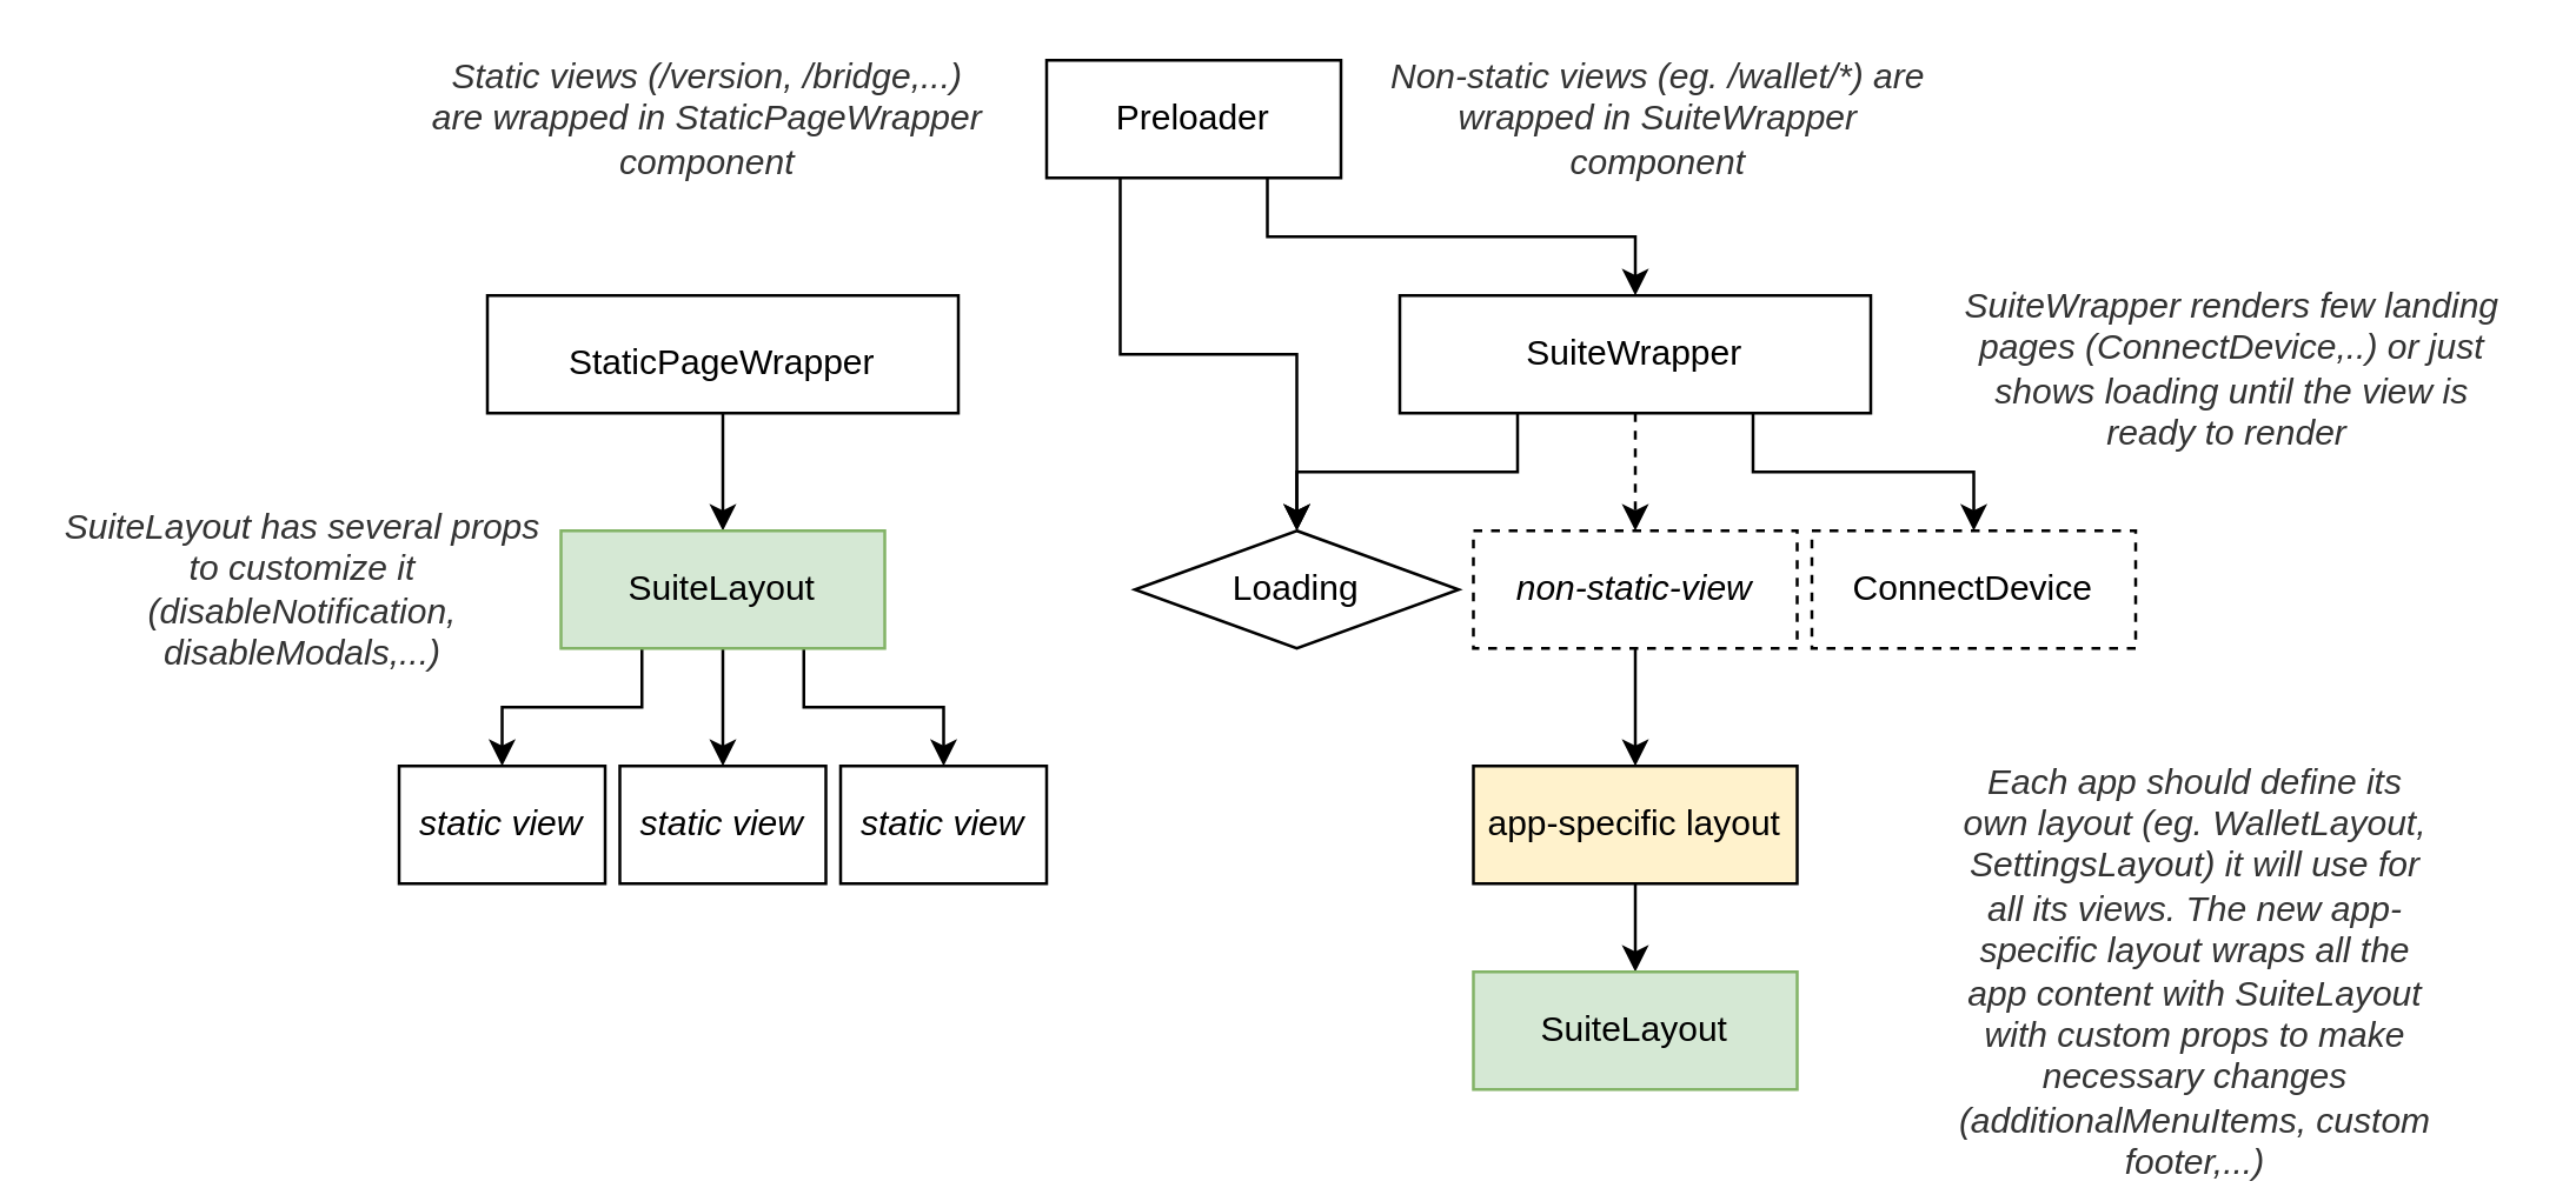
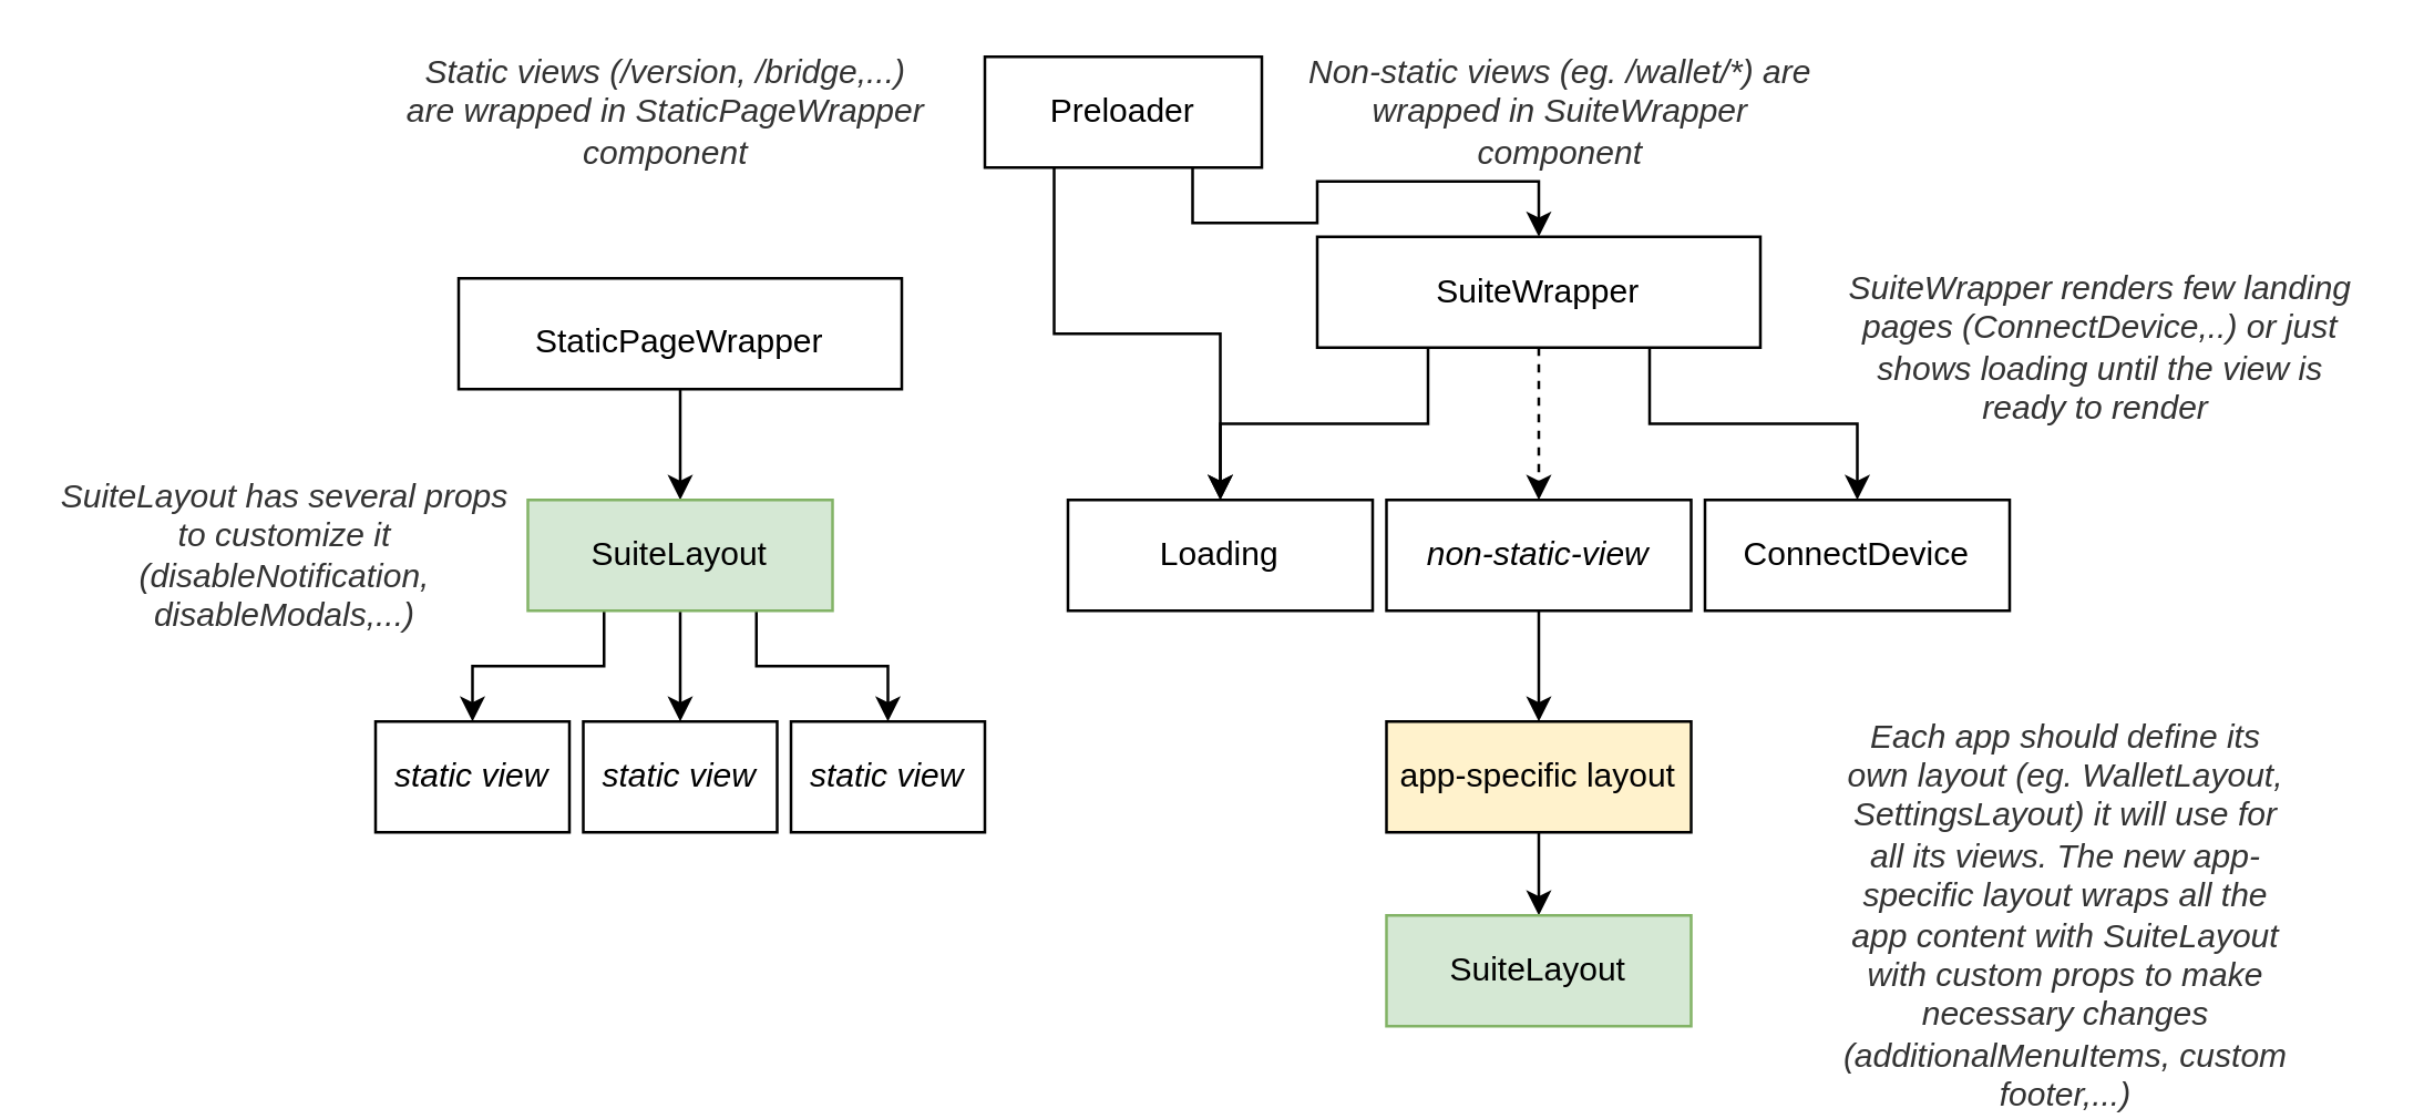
  <mxCell id="0" />
  <mxCell id="1" parent="0" />
  <mxCell id="2" style="edgeStyle=orthogonalEdgeStyle;rounded=0;orthogonalLoop=1;jettySize=auto;html=1;exitX=0.25;exitY=1;exitDx=0;exitDy=0;" edge="1" parent="1" source="4" target="21"><mxGeometry relative="1" as="geometry" /></mxCell>
  <mxCell id="3" style="edgeStyle=orthogonalEdgeStyle;rounded=0;orthogonalLoop=1;jettySize=auto;html=1;exitX=0.75;exitY=1;exitDx=0;exitDy=0;" edge="1" parent="1" source="4" target="19"><mxGeometry relative="1" as="geometry" /></mxCell>
  <mxCell id="4" value="Preloader" style="rounded=0;whiteSpace=wrap;html=1;" vertex="1" parent="1"><mxGeometry x="355" y="20" width="100" height="40" as="geometry" /></mxCell>
  <mxCell id="5" style="edgeStyle=orthogonalEdgeStyle;rounded=0;orthogonalLoop=1;jettySize=auto;html=1;exitX=0.5;exitY=1;exitDx=0;exitDy=0;entryX=0.5;entryY=0;entryDx=0;entryDy=0;" edge="1" parent="1" source="6" target="10"><mxGeometry relative="1" as="geometry" /></mxCell>
  <mxCell id="6" value="&lt;br&gt;&lt;br&gt;&lt;br&gt;&lt;br&gt;&lt;br&gt;StaticPageWrapper&lt;br&gt;&lt;br&gt;&lt;br&gt;&lt;p class=&quot;p1&quot;&gt;&lt;br&gt;&lt;/p&gt;" style="rounded=0;whiteSpace=wrap;html=1;" vertex="1" parent="1"><mxGeometry x="165" y="100" width="160" height="40" as="geometry" /></mxCell>
  <mxCell id="7" style="edgeStyle=orthogonalEdgeStyle;rounded=0;orthogonalLoop=1;jettySize=auto;html=1;exitX=0.5;exitY=1;exitDx=0;exitDy=0;entryX=0.5;entryY=0;entryDx=0;entryDy=0;" edge="1" parent="1" source="10" target="11"><mxGeometry relative="1" as="geometry"><mxPoint x="245" y="270" as="targetPoint" /></mxGeometry></mxCell>
  <mxCell id="8" style="edgeStyle=orthogonalEdgeStyle;rounded=0;orthogonalLoop=1;jettySize=auto;html=1;exitX=0.25;exitY=1;exitDx=0;exitDy=0;entryX=0.5;entryY=0;entryDx=0;entryDy=0;" edge="1" parent="1" source="10" target="12"><mxGeometry relative="1" as="geometry"><mxPoint x="140" y="270" as="targetPoint" /></mxGeometry></mxCell>
  <mxCell id="9" style="edgeStyle=orthogonalEdgeStyle;rounded=0;orthogonalLoop=1;jettySize=auto;html=1;exitX=0.75;exitY=1;exitDx=0;exitDy=0;entryX=0.5;entryY=0;entryDx=0;entryDy=0;" edge="1" parent="1" source="10" target="13"><mxGeometry relative="1" as="geometry"><mxPoint x="355" y="270" as="targetPoint" /></mxGeometry></mxCell>
  <mxCell id="10" value="SuiteLayout" style="rounded=0;whiteSpace=wrap;html=1;fillColor=#d5e8d4;strokeColor=#82b366;" vertex="1" parent="1"><mxGeometry x="190" y="180" width="110" height="40" as="geometry" /></mxCell>
  <mxCell id="11" value="&lt;i&gt;static view&lt;/i&gt;" style="rounded=0;whiteSpace=wrap;html=1;" vertex="1" parent="1"><mxGeometry x="210" y="260" width="70" height="40" as="geometry" /></mxCell>
  <mxCell id="12" value="&lt;i&gt;static view&lt;/i&gt;" style="rounded=0;whiteSpace=wrap;html=1;" vertex="1" parent="1"><mxGeometry x="135" y="260" width="70" height="40" as="geometry" /></mxCell>
  <mxCell id="13" value="&lt;i&gt;static view&lt;/i&gt;" style="rounded=0;whiteSpace=wrap;html=1;" vertex="1" parent="1"><mxGeometry x="285" y="260" width="70" height="40" as="geometry" /></mxCell>
  <mxCell id="14" value="&lt;i&gt;&lt;font color=&quot;#333333&quot;&gt;Static views (/version, /bridge,...) are wrapped in StaticPageWrapper component&lt;/font&gt;&lt;/i&gt;" style="text;html=1;strokeColor=none;fillColor=none;align=center;verticalAlign=middle;whiteSpace=wrap;rounded=0;" vertex="1" parent="1"><mxGeometry x="145" y="20" width="190" height="40" as="geometry" /></mxCell>
  <mxCell id="15" value="&lt;i&gt;&lt;font color=&quot;#333333&quot;&gt;SuiteLayout has several props to customize it (disableNotification, disableModals,...)&lt;/font&gt;&lt;/i&gt;" style="text;html=1;strokeColor=none;fillColor=none;align=center;verticalAlign=middle;whiteSpace=wrap;rounded=0;" vertex="1" parent="1"><mxGeometry x="20" y="180" width="165" height="40" as="geometry" /></mxCell>
  <mxCell id="16" style="edgeStyle=orthogonalEdgeStyle;rounded=0;orthogonalLoop=1;jettySize=auto;html=1;exitX=0.25;exitY=1;exitDx=0;exitDy=0;entryX=0.5;entryY=0;entryDx=0;entryDy=0;" edge="1" parent="1" source="19" target="21"><mxGeometry relative="1" as="geometry" /></mxCell>
  <mxCell id="17" style="edgeStyle=orthogonalEdgeStyle;rounded=0;orthogonalLoop=1;jettySize=auto;html=1;exitX=0.5;exitY=1;exitDx=0;exitDy=0;entryX=0.5;entryY=0;entryDx=0;entryDy=0;dashed=1;" edge="1" parent="1" source="19" target="23"><mxGeometry relative="1" as="geometry" /></mxCell>
  <mxCell id="18" style="edgeStyle=orthogonalEdgeStyle;rounded=0;orthogonalLoop=1;jettySize=auto;html=1;exitX=0.75;exitY=1;exitDx=0;exitDy=0;entryX=0.5;entryY=0;entryDx=0;entryDy=0;" edge="1" parent="1" source="19" target="24"><mxGeometry relative="1" as="geometry" /></mxCell>
- <mxCell id="19" value="SuiteWrapper" style="rounded=0;whiteSpace=wrap;html=1;" vertex="1" parent="1"><mxGeometry x="475" y="100" width="160" height="40" as="geometry" /></mxCell>
+ <mxCell id="19" value="SuiteWrapper" style="rounded=0;whiteSpace=wrap;html=1;" vertex="1" parent="1"><mxGeometry x="475" y="85" width="160" height="40" as="geometry" /></mxCell>
  <mxCell id="20" value="&lt;font color=&quot;#333333&quot;&gt;&lt;i&gt;Non-static views (eg. /wallet/*) are wrapped in SuiteWrapper component&lt;/i&gt;&lt;/font&gt;" style="text;html=1;strokeColor=none;fillColor=none;align=center;verticalAlign=middle;whiteSpace=wrap;rounded=0;" vertex="1" parent="1"><mxGeometry x="468" y="20" width="190" height="40" as="geometry" /></mxCell>
- <mxCell id="21" value="Loading" style="rhombus;whiteSpace=wrap;html=1;" vertex="1" parent="1"><mxGeometry x="385" y="180" width="110" height="40" as="geometry" /></mxCell>
+ <mxCell id="21" value="Loading" style="rounded=0;whiteSpace=wrap;html=1;" vertex="1" parent="1"><mxGeometry x="385" y="180" width="110" height="40" as="geometry" /></mxCell>
  <mxCell id="22" style="edgeStyle=orthogonalEdgeStyle;rounded=0;orthogonalLoop=1;jettySize=auto;html=1;exitX=0.5;exitY=1;exitDx=0;exitDy=0;entryX=0.5;entryY=0;entryDx=0;entryDy=0;" edge="1" parent="1" source="23" target="27"><mxGeometry relative="1" as="geometry" /></mxCell>
- <mxCell id="23" value="&lt;i&gt;non-static-view&lt;/i&gt;" style="rounded=0;whiteSpace=wrap;html=1;dashed=1;" vertex="1" parent="1"><mxGeometry x="500" y="180" width="110" height="40" as="geometry" /></mxCell>
- <mxCell id="24" value="ConnectDevice" style="rounded=0;whiteSpace=wrap;html=1;dashed=1;" vertex="1" parent="1"><mxGeometry x="615" y="180" width="110" height="40" as="geometry" /></mxCell>
+ <mxCell id="23" value="&lt;i&gt;non-static-view&lt;/i&gt;" style="rounded=0;whiteSpace=wrap;html=1;" vertex="1" parent="1"><mxGeometry x="500" y="180" width="110" height="40" as="geometry" /></mxCell>
+ <mxCell id="24" value="ConnectDevice" style="rounded=0;whiteSpace=wrap;html=1;" vertex="1" parent="1"><mxGeometry x="615" y="180" width="110" height="40" as="geometry" /></mxCell>
  <mxCell id="25" value="&lt;font color=&quot;#333333&quot;&gt;&lt;i&gt;SuiteWrapper renders few landing pages (ConnectDevice,..) or just shows loading until the view is ready to render&amp;nbsp;&lt;/i&gt;&lt;/font&gt;" style="text;html=1;strokeColor=none;fillColor=none;align=center;verticalAlign=middle;whiteSpace=wrap;rounded=0;" vertex="1" parent="1"><mxGeometry x="662.5" y="105" width="190" height="40" as="geometry" /></mxCell>
  <mxCell id="26" style="edgeStyle=orthogonalEdgeStyle;rounded=0;orthogonalLoop=1;jettySize=auto;html=1;exitX=0.5;exitY=1;exitDx=0;exitDy=0;entryX=0.5;entryY=0;entryDx=0;entryDy=0;" edge="1" parent="1" source="27" target="28"><mxGeometry relative="1" as="geometry" /></mxCell>
  <mxCell id="27" value="app-specific layout" style="rounded=0;whiteSpace=wrap;html=1;fillColor=#fff2cc;" vertex="1" parent="1"><mxGeometry x="500" y="260" width="110" height="40" as="geometry" /></mxCell>
  <mxCell id="28" value="SuiteLayout" style="rounded=0;whiteSpace=wrap;html=1;fillColor=#d5e8d4;strokeColor=#82b366;" vertex="1" parent="1"><mxGeometry x="500" y="330" width="110" height="40" as="geometry" /></mxCell>
  <mxCell id="29" value="&lt;font color=&quot;#333333&quot;&gt;&lt;i&gt;Each app should define its own layout (eg. WalletLayout, SettingsLayout) it will use for all its views. The new app-specific layout wraps all the app content with SuiteLayout with custom props to make necessary&amp;nbsp;changes (additionalMenuItems, custom footer,...)&lt;/i&gt;&lt;/font&gt;" style="text;html=1;strokeColor=none;fillColor=none;align=center;verticalAlign=middle;whiteSpace=wrap;rounded=0;" vertex="1" parent="1"><mxGeometry x="662.5" y="310" width="165" height="40" as="geometry" /></mxCell>
